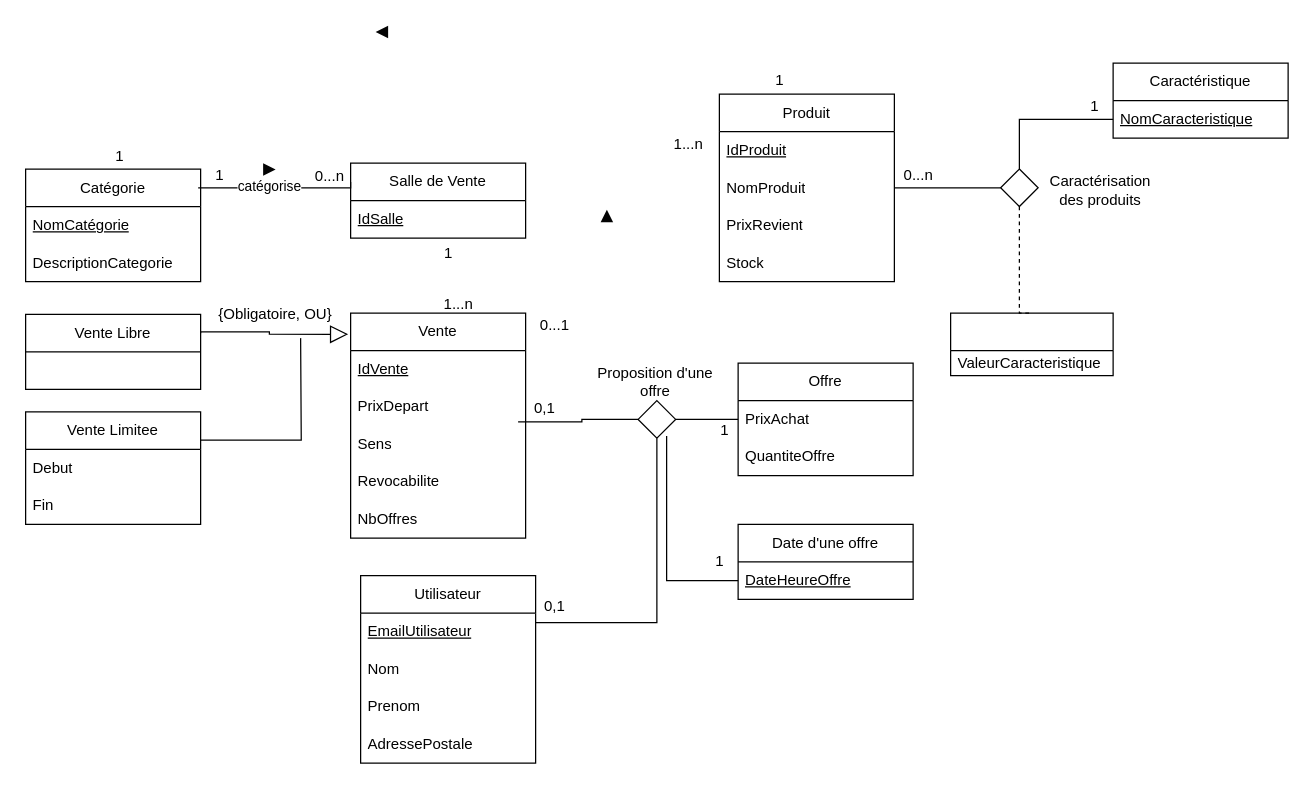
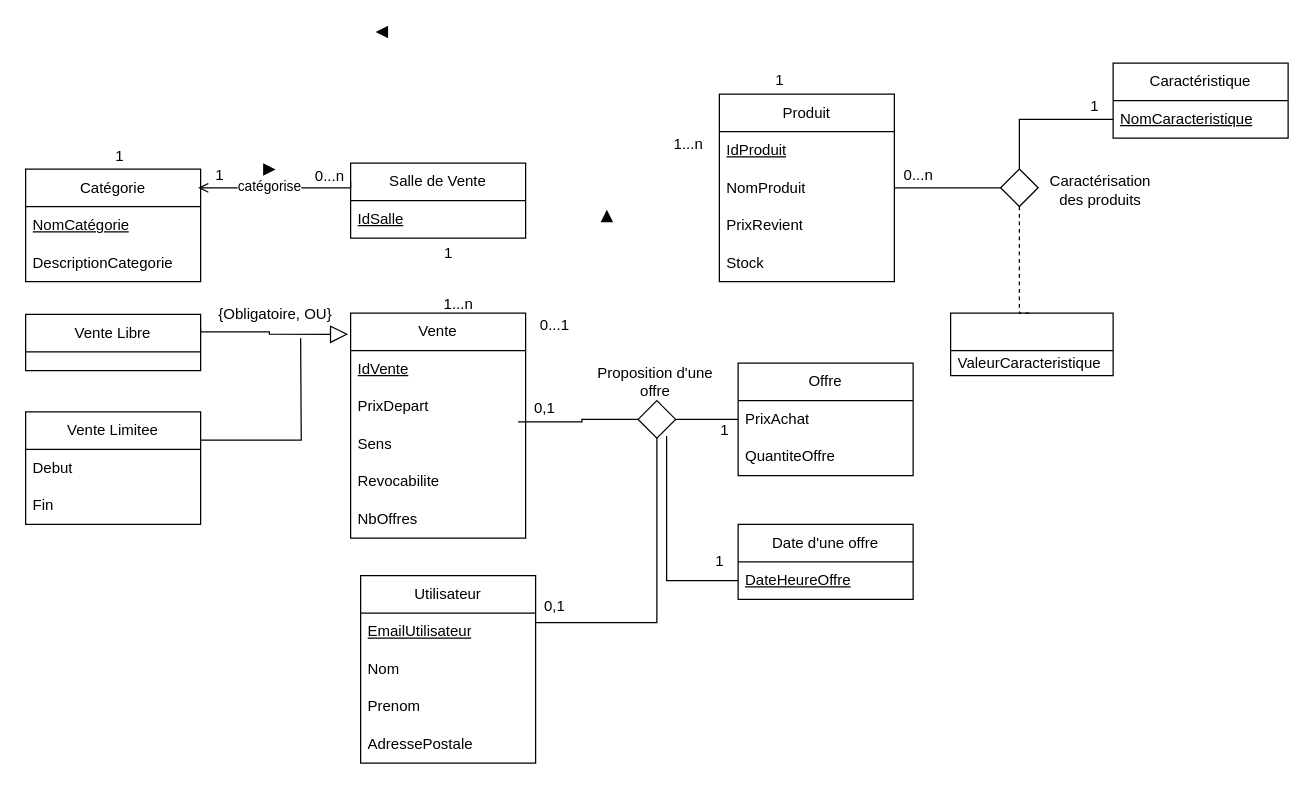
  <mxCell id="0" />
  <mxCell id="1" parent="0" />
  <mxCell id="2" value="Produit" style="swimlane;fontStyle=0;childLayout=stackLayout;horizontal=1;startSize=30;horizontalStack=0;resizeParent=1;resizeParentMax=0;resizeLast=0;collapsible=1;marginBottom=0;whiteSpace=wrap;html=1;" parent="1" vertex="1"><mxGeometry x="575" y="74.75" width="140" height="150" as="geometry"><mxRectangle x="485" y="120" width="80" height="30" as="alternateBounds" /></mxGeometry></mxCell>
  <mxCell id="3" value="&lt;u&gt;IdProduit&lt;/u&gt;" style="text;strokeColor=none;fillColor=none;align=left;verticalAlign=middle;spacingLeft=4;spacingRight=4;overflow=hidden;points=[[0,0.5],[1,0.5]];portConstraint=eastwest;rotatable=0;whiteSpace=wrap;html=1;" parent="2" vertex="1"><mxGeometry y="30" width="140" height="30" as="geometry" /></mxCell>
  <mxCell id="4" value="NomProduit" style="text;strokeColor=none;fillColor=none;align=left;verticalAlign=middle;spacingLeft=4;spacingRight=4;overflow=hidden;points=[[0,0.5],[1,0.5]];portConstraint=eastwest;rotatable=0;whiteSpace=wrap;html=1;" parent="2" vertex="1"><mxGeometry y="60" width="140" height="30" as="geometry" /></mxCell>
  <mxCell id="5" value="PrixRevient" style="text;strokeColor=none;fillColor=none;align=left;verticalAlign=middle;spacingLeft=4;spacingRight=4;overflow=hidden;points=[[0,0.5],[1,0.5]];portConstraint=eastwest;rotatable=0;whiteSpace=wrap;html=1;" parent="2" vertex="1"><mxGeometry y="90" width="140" height="30" as="geometry" /></mxCell>
  <mxCell id="6" value="Stock" style="text;strokeColor=none;fillColor=none;align=left;verticalAlign=middle;spacingLeft=4;spacingRight=4;overflow=hidden;points=[[0,0.5],[1,0.5]];portConstraint=eastwest;rotatable=0;whiteSpace=wrap;html=1;" parent="2" vertex="1"><mxGeometry y="120" width="140" height="30" as="geometry" /></mxCell>
  <mxCell id="7" style="edgeStyle=orthogonalEdgeStyle;rounded=0;orthogonalLoop=1;jettySize=auto;html=1;exitX=1;exitY=0.25;exitDx=0;exitDy=0;endArrow=none;endFill=0;" parent="1" source="8" edge="1"><mxGeometry relative="1" as="geometry"><mxPoint x="240" y="270" as="targetPoint" /></mxGeometry></mxCell>
  <mxCell id="8" value="Vente Limitee" style="swimlane;fontStyle=0;childLayout=stackLayout;horizontal=1;startSize=30;horizontalStack=0;resizeParent=1;resizeParentMax=0;resizeLast=0;collapsible=1;marginBottom=0;whiteSpace=wrap;html=1;" parent="1" vertex="1"><mxGeometry x="20" y="329" width="140" height="90" as="geometry" /></mxCell>
  <mxCell id="9" value="Debut" style="text;strokeColor=none;fillColor=none;align=left;verticalAlign=middle;spacingLeft=4;spacingRight=4;overflow=hidden;points=[[0,0.5],[1,0.5]];portConstraint=eastwest;rotatable=0;whiteSpace=wrap;html=1;" parent="8" vertex="1"><mxGeometry y="30" width="140" height="30" as="geometry" /></mxCell>
  <mxCell id="10" value="Fin" style="text;strokeColor=none;fillColor=none;align=left;verticalAlign=middle;spacingLeft=4;spacingRight=4;overflow=hidden;points=[[0,0.5],[1,0.5]];portConstraint=eastwest;rotatable=0;whiteSpace=wrap;html=1;" parent="8" vertex="1"><mxGeometry y="60" width="140" height="30" as="geometry" /></mxCell>
- <mxCell id="11" value="Vente Libre" style="swimlane;fontStyle=0;childLayout=stackLayout;horizontal=1;startSize=30;horizontalStack=0;resizeParent=1;resizeParentMax=0;resizeLast=0;collapsible=1;marginBottom=0;whiteSpace=wrap;html=1;" parent="1" vertex="1"><mxGeometry x="20" y="251" width="140" height="60" as="geometry" /></mxCell>
+ <mxCell id="11" value="Vente Libre" style="swimlane;fontStyle=0;childLayout=stackLayout;horizontal=1;startSize=30;horizontalStack=0;resizeParent=1;resizeParentMax=0;resizeLast=0;collapsible=1;marginBottom=0;whiteSpace=wrap;html=1;" parent="1" vertex="1"><mxGeometry x="20" y="251" width="140" height="45" as="geometry" /></mxCell>
  <mxCell id="12" value="Vente" style="swimlane;fontStyle=0;childLayout=stackLayout;horizontal=1;startSize=30;horizontalStack=0;resizeParent=1;resizeParentMax=0;resizeLast=0;collapsible=1;marginBottom=0;whiteSpace=wrap;html=1;" parent="1" vertex="1"><mxGeometry x="280" y="250" width="140" height="180" as="geometry" /></mxCell>
  <mxCell id="13" value="&lt;u&gt;IdVente&lt;/u&gt;" style="text;strokeColor=none;fillColor=none;align=left;verticalAlign=middle;spacingLeft=4;spacingRight=4;overflow=hidden;points=[[0,0.5],[1,0.5]];portConstraint=eastwest;rotatable=0;whiteSpace=wrap;html=1;" parent="12" vertex="1"><mxGeometry y="30" width="140" height="30" as="geometry" /></mxCell>
  <mxCell id="14" value="PrixDepart" style="text;strokeColor=none;fillColor=none;align=left;verticalAlign=middle;spacingLeft=4;spacingRight=4;overflow=hidden;points=[[0,0.5],[1,0.5]];portConstraint=eastwest;rotatable=0;whiteSpace=wrap;html=1;" parent="12" vertex="1"><mxGeometry y="60" width="140" height="30" as="geometry" /></mxCell>
  <mxCell id="15" value="Sens" style="text;strokeColor=none;fillColor=none;align=left;verticalAlign=middle;spacingLeft=4;spacingRight=4;overflow=hidden;points=[[0,0.5],[1,0.5]];portConstraint=eastwest;rotatable=0;whiteSpace=wrap;html=1;" parent="12" vertex="1"><mxGeometry y="90" width="140" height="30" as="geometry" /></mxCell>
  <mxCell id="16" value="Revocabilite" style="text;strokeColor=none;fillColor=none;align=left;verticalAlign=middle;spacingLeft=4;spacingRight=4;overflow=hidden;points=[[0,0.5],[1,0.5]];portConstraint=eastwest;rotatable=0;whiteSpace=wrap;html=1;" parent="12" vertex="1"><mxGeometry y="120" width="140" height="30" as="geometry" /></mxCell>
  <mxCell id="17" value="NbOffres" style="text;strokeColor=none;fillColor=none;align=left;verticalAlign=middle;spacingLeft=4;spacingRight=4;overflow=hidden;points=[[0,0.5],[1,0.5]];portConstraint=eastwest;rotatable=0;whiteSpace=wrap;html=1;" parent="12" vertex="1"><mxGeometry y="150" width="140" height="30" as="geometry" /></mxCell>
  <mxCell id="18" style="edgeStyle=orthogonalEdgeStyle;rounded=0;orthogonalLoop=1;jettySize=auto;html=1;exitX=0.5;exitY=0;exitDx=0;exitDy=0;endArrow=diamond;endFill=1;strokeWidth=1;endSize=13;entryX=0.5;entryY=0;entryDx=0;entryDy=0;" parent="1" source="19" target="19" edge="1"><mxGeometry relative="1" as="geometry" /></mxCell>
  <mxCell id="19" value="Salle de Vente" style="swimlane;fontStyle=0;childLayout=stackLayout;horizontal=1;startSize=30;horizontalStack=0;resizeParent=1;resizeParentMax=0;resizeLast=0;collapsible=1;marginBottom=0;whiteSpace=wrap;html=1;" parent="1" vertex="1"><mxGeometry x="280" y="130" width="140" height="60" as="geometry" /></mxCell>
  <mxCell id="20" value="&lt;u&gt;IdSalle&lt;/u&gt;" style="text;strokeColor=none;fillColor=none;align=left;verticalAlign=middle;spacingLeft=4;spacingRight=4;overflow=hidden;points=[[0,0.5],[1,0.5]];portConstraint=eastwest;rotatable=0;whiteSpace=wrap;html=1;" parent="19" vertex="1"><mxGeometry y="30" width="140" height="30" as="geometry" /></mxCell>
  <mxCell id="21" style="edgeStyle=orthogonalEdgeStyle;rounded=0;orthogonalLoop=1;jettySize=auto;html=1;exitX=1;exitY=0.25;exitDx=0;exitDy=0;entryX=0.5;entryY=1;entryDx=0;entryDy=0;endArrow=none;endFill=0;" edge="1" parent="1" source="22" target="54"><mxGeometry relative="1" as="geometry" /></mxCell>
  <mxCell id="22" value="Utilisateur" style="swimlane;fontStyle=0;childLayout=stackLayout;horizontal=1;startSize=30;horizontalStack=0;resizeParent=1;resizeParentMax=0;resizeLast=0;collapsible=1;marginBottom=0;whiteSpace=wrap;html=1;" parent="1" vertex="1"><mxGeometry x="288" y="460" width="140" height="150" as="geometry"><mxRectangle x="580" y="170" width="80" height="30" as="alternateBounds" /></mxGeometry></mxCell>
  <mxCell id="23" value="&lt;u&gt;EmailUtilisateur&lt;/u&gt;" style="text;strokeColor=none;fillColor=none;align=left;verticalAlign=middle;spacingLeft=4;spacingRight=4;overflow=hidden;points=[[0,0.5],[1,0.5]];portConstraint=eastwest;rotatable=0;whiteSpace=wrap;html=1;" parent="22" vertex="1"><mxGeometry y="30" width="140" height="30" as="geometry" /></mxCell>
  <mxCell id="24" value="Nom" style="text;strokeColor=none;fillColor=none;align=left;verticalAlign=middle;spacingLeft=4;spacingRight=4;overflow=hidden;points=[[0,0.5],[1,0.5]];portConstraint=eastwest;rotatable=0;whiteSpace=wrap;html=1;" parent="22" vertex="1"><mxGeometry y="60" width="140" height="30" as="geometry" /></mxCell>
  <mxCell id="25" value="Prenom" style="text;strokeColor=none;fillColor=none;align=left;verticalAlign=middle;spacingLeft=4;spacingRight=4;overflow=hidden;points=[[0,0.5],[1,0.5]];portConstraint=eastwest;rotatable=0;whiteSpace=wrap;html=1;" parent="22" vertex="1"><mxGeometry y="90" width="140" height="30" as="geometry" /></mxCell>
  <mxCell id="26" value="AdressePostale" style="text;strokeColor=none;fillColor=none;align=left;verticalAlign=middle;spacingLeft=4;spacingRight=4;overflow=hidden;points=[[0,0.5],[1,0.5]];portConstraint=eastwest;rotatable=0;whiteSpace=wrap;html=1;" parent="22" vertex="1"><mxGeometry y="120" width="140" height="30" as="geometry" /></mxCell>
  <mxCell id="27" value="&lt;div&gt;Caractéristique&lt;/div&gt;" style="swimlane;fontStyle=0;childLayout=stackLayout;horizontal=1;startSize=30;horizontalStack=0;resizeParent=1;resizeParentMax=0;resizeLast=0;collapsible=1;marginBottom=0;whiteSpace=wrap;html=1;" parent="1" vertex="1"><mxGeometry x="890" y="50" width="140" height="60" as="geometry"><mxRectangle x="580" y="170" width="80" height="30" as="alternateBounds" /></mxGeometry></mxCell>
  <mxCell id="28" value="&lt;u&gt;NomCaracteristique&lt;/u&gt;" style="text;strokeColor=none;fillColor=none;align=left;verticalAlign=middle;spacingLeft=4;spacingRight=4;overflow=hidden;points=[[0,0.5],[1,0.5]];portConstraint=eastwest;rotatable=0;whiteSpace=wrap;html=1;" parent="27" vertex="1"><mxGeometry y="30" width="140" height="30" as="geometry" /></mxCell>
  <mxCell id="29" value="&lt;div&gt;{Obligatoire, OU}&lt;/div&gt;" style="text;html=1;align=center;verticalAlign=middle;whiteSpace=wrap;rounded=0;" parent="1" vertex="1"><mxGeometry x="170" y="236" width="100" height="30" as="geometry" /></mxCell>
  <mxCell id="30" value="Offre" style="swimlane;fontStyle=0;childLayout=stackLayout;horizontal=1;startSize=30;horizontalStack=0;resizeParent=1;resizeParentMax=0;resizeLast=0;collapsible=1;marginBottom=0;whiteSpace=wrap;html=1;" parent="1" vertex="1"><mxGeometry x="590" y="290" width="140" height="90" as="geometry"><mxRectangle x="485" y="280" width="80" height="30" as="alternateBounds" /></mxGeometry></mxCell>
  <mxCell id="31" value="PrixAchat" style="text;strokeColor=none;fillColor=none;align=left;verticalAlign=middle;spacingLeft=4;spacingRight=4;overflow=hidden;points=[[0,0.5],[1,0.5]];portConstraint=eastwest;rotatable=0;whiteSpace=wrap;html=1;" parent="30" vertex="1"><mxGeometry y="30" width="140" height="30" as="geometry" /></mxCell>
  <mxCell id="32" value="QuantiteOffre" style="text;strokeColor=none;fillColor=none;align=left;verticalAlign=middle;spacingLeft=4;spacingRight=4;overflow=hidden;points=[[0,0.5],[1,0.5]];portConstraint=eastwest;rotatable=0;whiteSpace=wrap;html=1;" parent="30" vertex="1"><mxGeometry y="60" width="140" height="30" as="geometry" /></mxCell>
  <mxCell id="33" value="Catégorie" style="swimlane;fontStyle=0;childLayout=stackLayout;horizontal=1;startSize=30;horizontalStack=0;resizeParent=1;resizeParentMax=0;resizeLast=0;collapsible=1;marginBottom=0;whiteSpace=wrap;html=1;" parent="1" vertex="1"><mxGeometry x="20" y="134.75" width="140" height="90" as="geometry" /></mxCell>
  <mxCell id="34" value="&lt;u&gt;NomCatégorie&lt;/u&gt;" style="text;strokeColor=none;fillColor=none;align=left;verticalAlign=middle;spacingLeft=4;spacingRight=4;overflow=hidden;points=[[0,0.5],[1,0.5]];portConstraint=eastwest;rotatable=0;whiteSpace=wrap;html=1;" parent="33" vertex="1"><mxGeometry y="30" width="140" height="30" as="geometry" /></mxCell>
  <mxCell id="35" value="DescriptionCategorie" style="text;strokeColor=none;fillColor=none;align=left;verticalAlign=middle;spacingLeft=4;spacingRight=4;overflow=hidden;points=[[0,0.5],[1,0.5]];portConstraint=eastwest;rotatable=0;whiteSpace=wrap;html=1;" parent="33" vertex="1"><mxGeometry y="60" width="140" height="30" as="geometry" /></mxCell>
- <mxCell id="36" style="edgeStyle=orthogonalEdgeStyle;rounded=0;orthogonalLoop=1;jettySize=auto;html=1;exitX=0;exitY=0.25;exitDx=0;exitDy=0;entryX=0.986;entryY=0.167;entryDx=0;entryDy=0;entryPerimeter=0;endArrow=none;endFill=0;" parent="1" source="19" target="33" edge="1"><mxGeometry relative="1" as="geometry"><Array as="points"><mxPoint x="280" y="150" /></Array></mxGeometry></mxCell>
+ <mxCell id="36" style="edgeStyle=orthogonalEdgeStyle;rounded=0;orthogonalLoop=1;jettySize=auto;html=1;exitX=0;exitY=0.25;exitDx=0;exitDy=0;entryX=0.986;entryY=0.167;entryDx=0;entryDy=0;entryPerimeter=0;endArrow=open;endFill=0;" parent="1" source="19" target="33" edge="1"><mxGeometry relative="1" as="geometry"><Array as="points"><mxPoint x="280" y="150" /></Array></mxGeometry></mxCell>
  <mxCell id="37" value="catégorise" style="edgeLabel;html=1;align=center;verticalAlign=middle;resizable=0;points=[];" vertex="1" connectable="0" parent="36"><mxGeometry x="0.101" y="-1" relative="1" as="geometry"><mxPoint as="offset" /></mxGeometry></mxCell>
  <mxCell id="38" value="1" style="text;html=1;align=center;verticalAlign=middle;resizable=0;points=[];autosize=1;strokeColor=none;fillColor=none;" parent="1" vertex="1"><mxGeometry x="160" y="125" width="30" height="30" as="geometry" /></mxCell>
  <mxCell id="39" value="0...n" style="text;html=1;align=center;verticalAlign=middle;resizable=0;points=[];autosize=1;strokeColor=none;fillColor=none;" parent="1" vertex="1"><mxGeometry x="238" y="126" width="50" height="30" as="geometry" /></mxCell>
  <mxCell id="40" value="1...n" style="text;html=1;align=center;verticalAlign=middle;resizable=0;points=[];autosize=1;strokeColor=none;fillColor=none;" parent="1" vertex="1"><mxGeometry x="525" y="100" width="50" height="30" as="geometry" /></mxCell>
  <mxCell id="41" value="1" style="text;html=1;align=center;verticalAlign=middle;resizable=0;points=[];autosize=1;strokeColor=none;fillColor=none;" parent="1" vertex="1"><mxGeometry x="343" y="187" width="30" height="30" as="geometry" /></mxCell>
  <mxCell id="42" value="1...n" style="text;html=1;align=center;verticalAlign=middle;resizable=0;points=[];autosize=1;strokeColor=none;fillColor=none;" parent="1" vertex="1"><mxGeometry x="341" y="228" width="50" height="30" as="geometry" /></mxCell>
  <mxCell id="43" value="0...1" style="text;html=1;align=center;verticalAlign=middle;resizable=0;points=[];autosize=1;strokeColor=none;fillColor=none;" parent="1" vertex="1"><mxGeometry x="418" y="245" width="50" height="30" as="geometry" /></mxCell>
  <mxCell id="44" value="1" style="text;html=1;align=center;verticalAlign=middle;resizable=0;points=[];autosize=1;strokeColor=none;fillColor=none;" parent="1" vertex="1"><mxGeometry x="608" y="49" width="30" height="30" as="geometry" /></mxCell>
  <mxCell id="45" value="" style="swimlane;fontStyle=0;childLayout=stackLayout;horizontal=1;startSize=30;horizontalStack=0;resizeParent=1;resizeParentMax=0;resizeLast=0;collapsible=1;marginBottom=0;whiteSpace=wrap;html=1;" parent="1" vertex="1"><mxGeometry x="760" y="250" width="130" height="50" as="geometry"><mxRectangle x="580" y="170" width="80" height="30" as="alternateBounds" /></mxGeometry></mxCell>
  <mxCell id="46" value="ValeurCaracteristique" style="text;strokeColor=none;fillColor=none;align=left;verticalAlign=middle;spacingLeft=4;spacingRight=4;overflow=hidden;points=[[0,0.5],[1,0.5]];portConstraint=eastwest;rotatable=0;whiteSpace=wrap;html=1;" parent="45" vertex="1"><mxGeometry y="30" width="130" height="20" as="geometry" /></mxCell>
  <mxCell id="47" value="" style="rhombus;whiteSpace=wrap;html=1;" parent="1" vertex="1"><mxGeometry x="800" y="134.75" width="30" height="30" as="geometry" /></mxCell>
  <mxCell id="48" style="edgeStyle=orthogonalEdgeStyle;rounded=0;orthogonalLoop=1;jettySize=auto;html=1;exitX=1;exitY=0.5;exitDx=0;exitDy=0;entryX=0;entryY=0.5;entryDx=0;entryDy=0;endArrow=none;endFill=0;" parent="1" source="4" target="47" edge="1"><mxGeometry relative="1" as="geometry" /></mxCell>
  <mxCell id="49" style="edgeStyle=orthogonalEdgeStyle;rounded=0;orthogonalLoop=1;jettySize=auto;html=1;exitX=0;exitY=0.5;exitDx=0;exitDy=0;entryX=0.5;entryY=0;entryDx=0;entryDy=0;endArrow=none;endFill=0;" parent="1" source="28" target="47" edge="1"><mxGeometry relative="1" as="geometry" /></mxCell>
  <mxCell id="50" style="edgeStyle=orthogonalEdgeStyle;rounded=0;orthogonalLoop=1;jettySize=auto;html=1;exitX=0.5;exitY=1;exitDx=0;exitDy=0;endArrow=none;endFill=0;dashed=1;entryX=0.5;entryY=0;entryDx=0;entryDy=0;" parent="1" source="47" target="45" edge="1"><mxGeometry relative="1" as="geometry"><Array as="points"><mxPoint x="815" y="200" /><mxPoint x="815" y="200" /></Array><mxPoint x="875" y="230" as="targetPoint" /></mxGeometry></mxCell>
  <mxCell id="51" style="edgeStyle=orthogonalEdgeStyle;rounded=0;orthogonalLoop=1;jettySize=auto;html=1;exitX=1;exitY=0.25;exitDx=0;exitDy=0;entryX=-0.014;entryY=0.094;entryDx=0;entryDy=0;entryPerimeter=0;endArrow=block;endFill=0;endSize=12;" parent="1" source="11" target="12" edge="1"><mxGeometry relative="1" as="geometry"><Array as="points"><mxPoint x="215" y="265" /><mxPoint x="215" y="267" /></Array></mxGeometry></mxCell>
  <mxCell id="52" value="1" style="text;html=1;align=center;verticalAlign=middle;resizable=0;points=[];autosize=1;strokeColor=none;fillColor=none;" parent="1" vertex="1"><mxGeometry x="80" y="109.5" width="30" height="30" as="geometry" /></mxCell>
  <mxCell id="53" style="edgeStyle=orthogonalEdgeStyle;rounded=0;orthogonalLoop=1;jettySize=auto;html=1;exitX=1;exitY=0.5;exitDx=0;exitDy=0;endArrow=none;endFill=0;" edge="1" parent="1" source="54" target="31"><mxGeometry relative="1" as="geometry" /></mxCell>
  <mxCell id="54" value="" style="rhombus;whiteSpace=wrap;html=1;" vertex="1" parent="1"><mxGeometry x="510" y="320" width="30" height="30" as="geometry" /></mxCell>
  <mxCell id="55" style="edgeStyle=orthogonalEdgeStyle;rounded=0;orthogonalLoop=1;jettySize=auto;html=1;exitX=0.957;exitY=0.9;exitDx=0;exitDy=0;entryX=0;entryY=0.5;entryDx=0;entryDy=0;endArrow=none;endFill=0;exitPerimeter=0;" edge="1" parent="1" source="14" target="54"><mxGeometry relative="1" as="geometry" /></mxCell>
  <mxCell id="56" value="Caractérisation des produits" style="text;html=1;align=center;verticalAlign=middle;whiteSpace=wrap;rounded=0;" vertex="1" parent="1"><mxGeometry x="830" y="139.5" width="100" height="25" as="geometry" /></mxCell>
  <mxCell id="57" value="Proposition d'une offre" style="text;html=1;align=center;verticalAlign=middle;whiteSpace=wrap;rounded=0;" vertex="1" parent="1"><mxGeometry x="474" y="292" width="100" height="25" as="geometry" /></mxCell>
  <mxCell id="58" value="0,1" style="text;html=1;align=center;verticalAlign=middle;resizable=0;points=[];autosize=1;strokeColor=none;fillColor=none;" vertex="1" parent="1"><mxGeometry x="415" y="311" width="40" height="30" as="geometry" /></mxCell>
  <mxCell id="59" value="1" style="text;html=1;align=center;verticalAlign=middle;resizable=0;points=[];autosize=1;strokeColor=none;fillColor=none;" vertex="1" parent="1"><mxGeometry x="564" y="329" width="30" height="30" as="geometry" /></mxCell>
  <mxCell id="60" value="0,1" style="text;html=1;align=center;verticalAlign=middle;resizable=0;points=[];autosize=1;strokeColor=none;fillColor=none;" vertex="1" parent="1"><mxGeometry x="423" y="470" width="40" height="30" as="geometry" /></mxCell>
  <mxCell id="61" value="0...n" style="text;html=1;align=center;verticalAlign=middle;resizable=0;points=[];autosize=1;strokeColor=none;fillColor=none;" vertex="1" parent="1"><mxGeometry x="709" y="125" width="50" height="30" as="geometry" /></mxCell>
  <mxCell id="62" value="1" style="text;html=1;align=center;verticalAlign=middle;resizable=0;points=[];autosize=1;strokeColor=none;fillColor=none;" vertex="1" parent="1"><mxGeometry x="860" y="70" width="30" height="30" as="geometry" /></mxCell>
  <mxCell id="63" value="" style="triangle;whiteSpace=wrap;html=1;fillColor=#030303;fillStyle=solid;strokeColor=none;" vertex="1" parent="1"><mxGeometry x="210" y="130" width="10" height="10" as="geometry" /></mxCell>
  <mxCell id="64" value="" style="triangle;whiteSpace=wrap;html=1;fillColor=#030303;fillStyle=solid;strokeColor=none;rotation=-180;" vertex="1" parent="1"><mxGeometry x="300" y="20" width="10" height="10" as="geometry" /></mxCell>
  <mxCell id="65" value="" style="triangle;whiteSpace=wrap;html=1;fillColor=#030303;fillStyle=solid;strokeColor=none;rotation=-90;" vertex="1" parent="1"><mxGeometry x="480" y="167.25" width="10" height="10" as="geometry" /></mxCell>
  <mxCell id="66" value="Date d'une offre" style="swimlane;fontStyle=0;childLayout=stackLayout;horizontal=1;startSize=30;horizontalStack=0;resizeParent=1;resizeParentMax=0;resizeLast=0;collapsible=1;marginBottom=0;whiteSpace=wrap;html=1;" vertex="1" parent="1"><mxGeometry x="590" y="419" width="140" height="60" as="geometry"><mxRectangle x="485" y="280" width="80" height="30" as="alternateBounds" /></mxGeometry></mxCell>
  <mxCell id="67" value="&lt;u&gt;DateHeureOffre&lt;/u&gt;" style="text;strokeColor=none;fillColor=none;align=left;verticalAlign=middle;spacingLeft=4;spacingRight=4;overflow=hidden;points=[[0,0.5],[1,0.5]];portConstraint=eastwest;rotatable=0;whiteSpace=wrap;html=1;" vertex="1" parent="66"><mxGeometry y="30" width="140" height="30" as="geometry" /></mxCell>
  <mxCell id="68" style="edgeStyle=orthogonalEdgeStyle;rounded=0;orthogonalLoop=1;jettySize=auto;html=1;exitX=0;exitY=0.5;exitDx=0;exitDy=0;entryX=0.76;entryY=0.94;entryDx=0;entryDy=0;entryPerimeter=0;endArrow=none;endFill=0;" edge="1" parent="1" source="67" target="54"><mxGeometry relative="1" as="geometry" /></mxCell>
  <mxCell id="69" value="1" style="text;html=1;align=center;verticalAlign=middle;resizable=0;points=[];autosize=1;strokeColor=none;fillColor=none;" vertex="1" parent="1"><mxGeometry x="560" y="434" width="30" height="30" as="geometry" /></mxCell>
